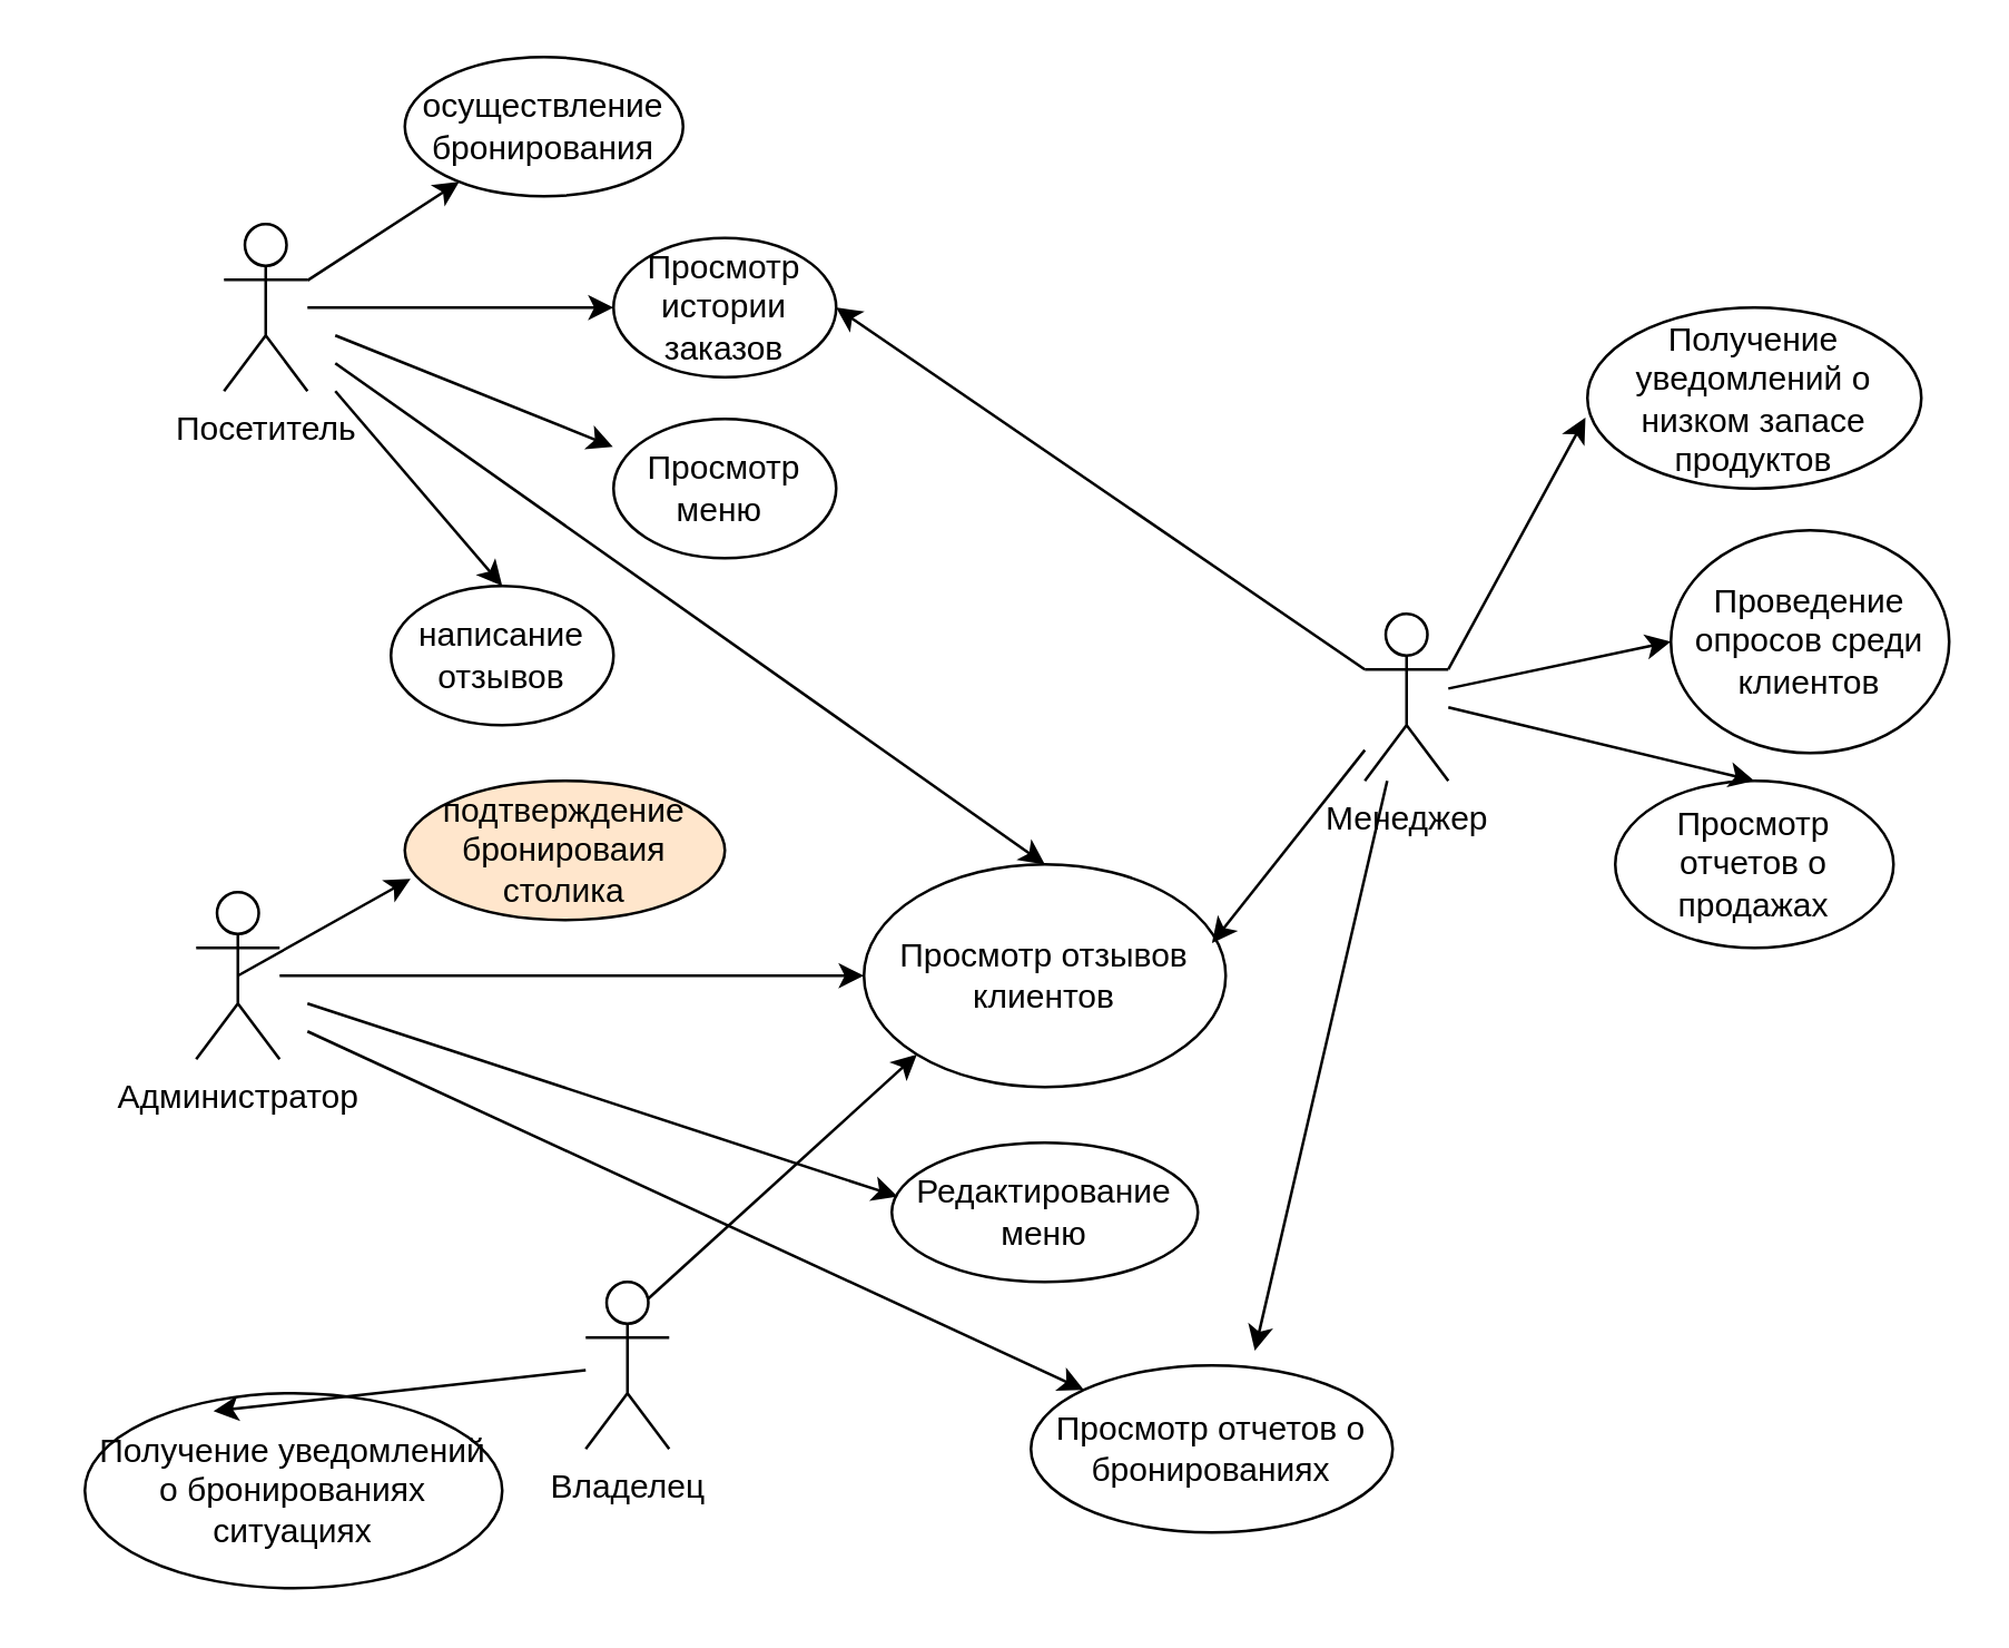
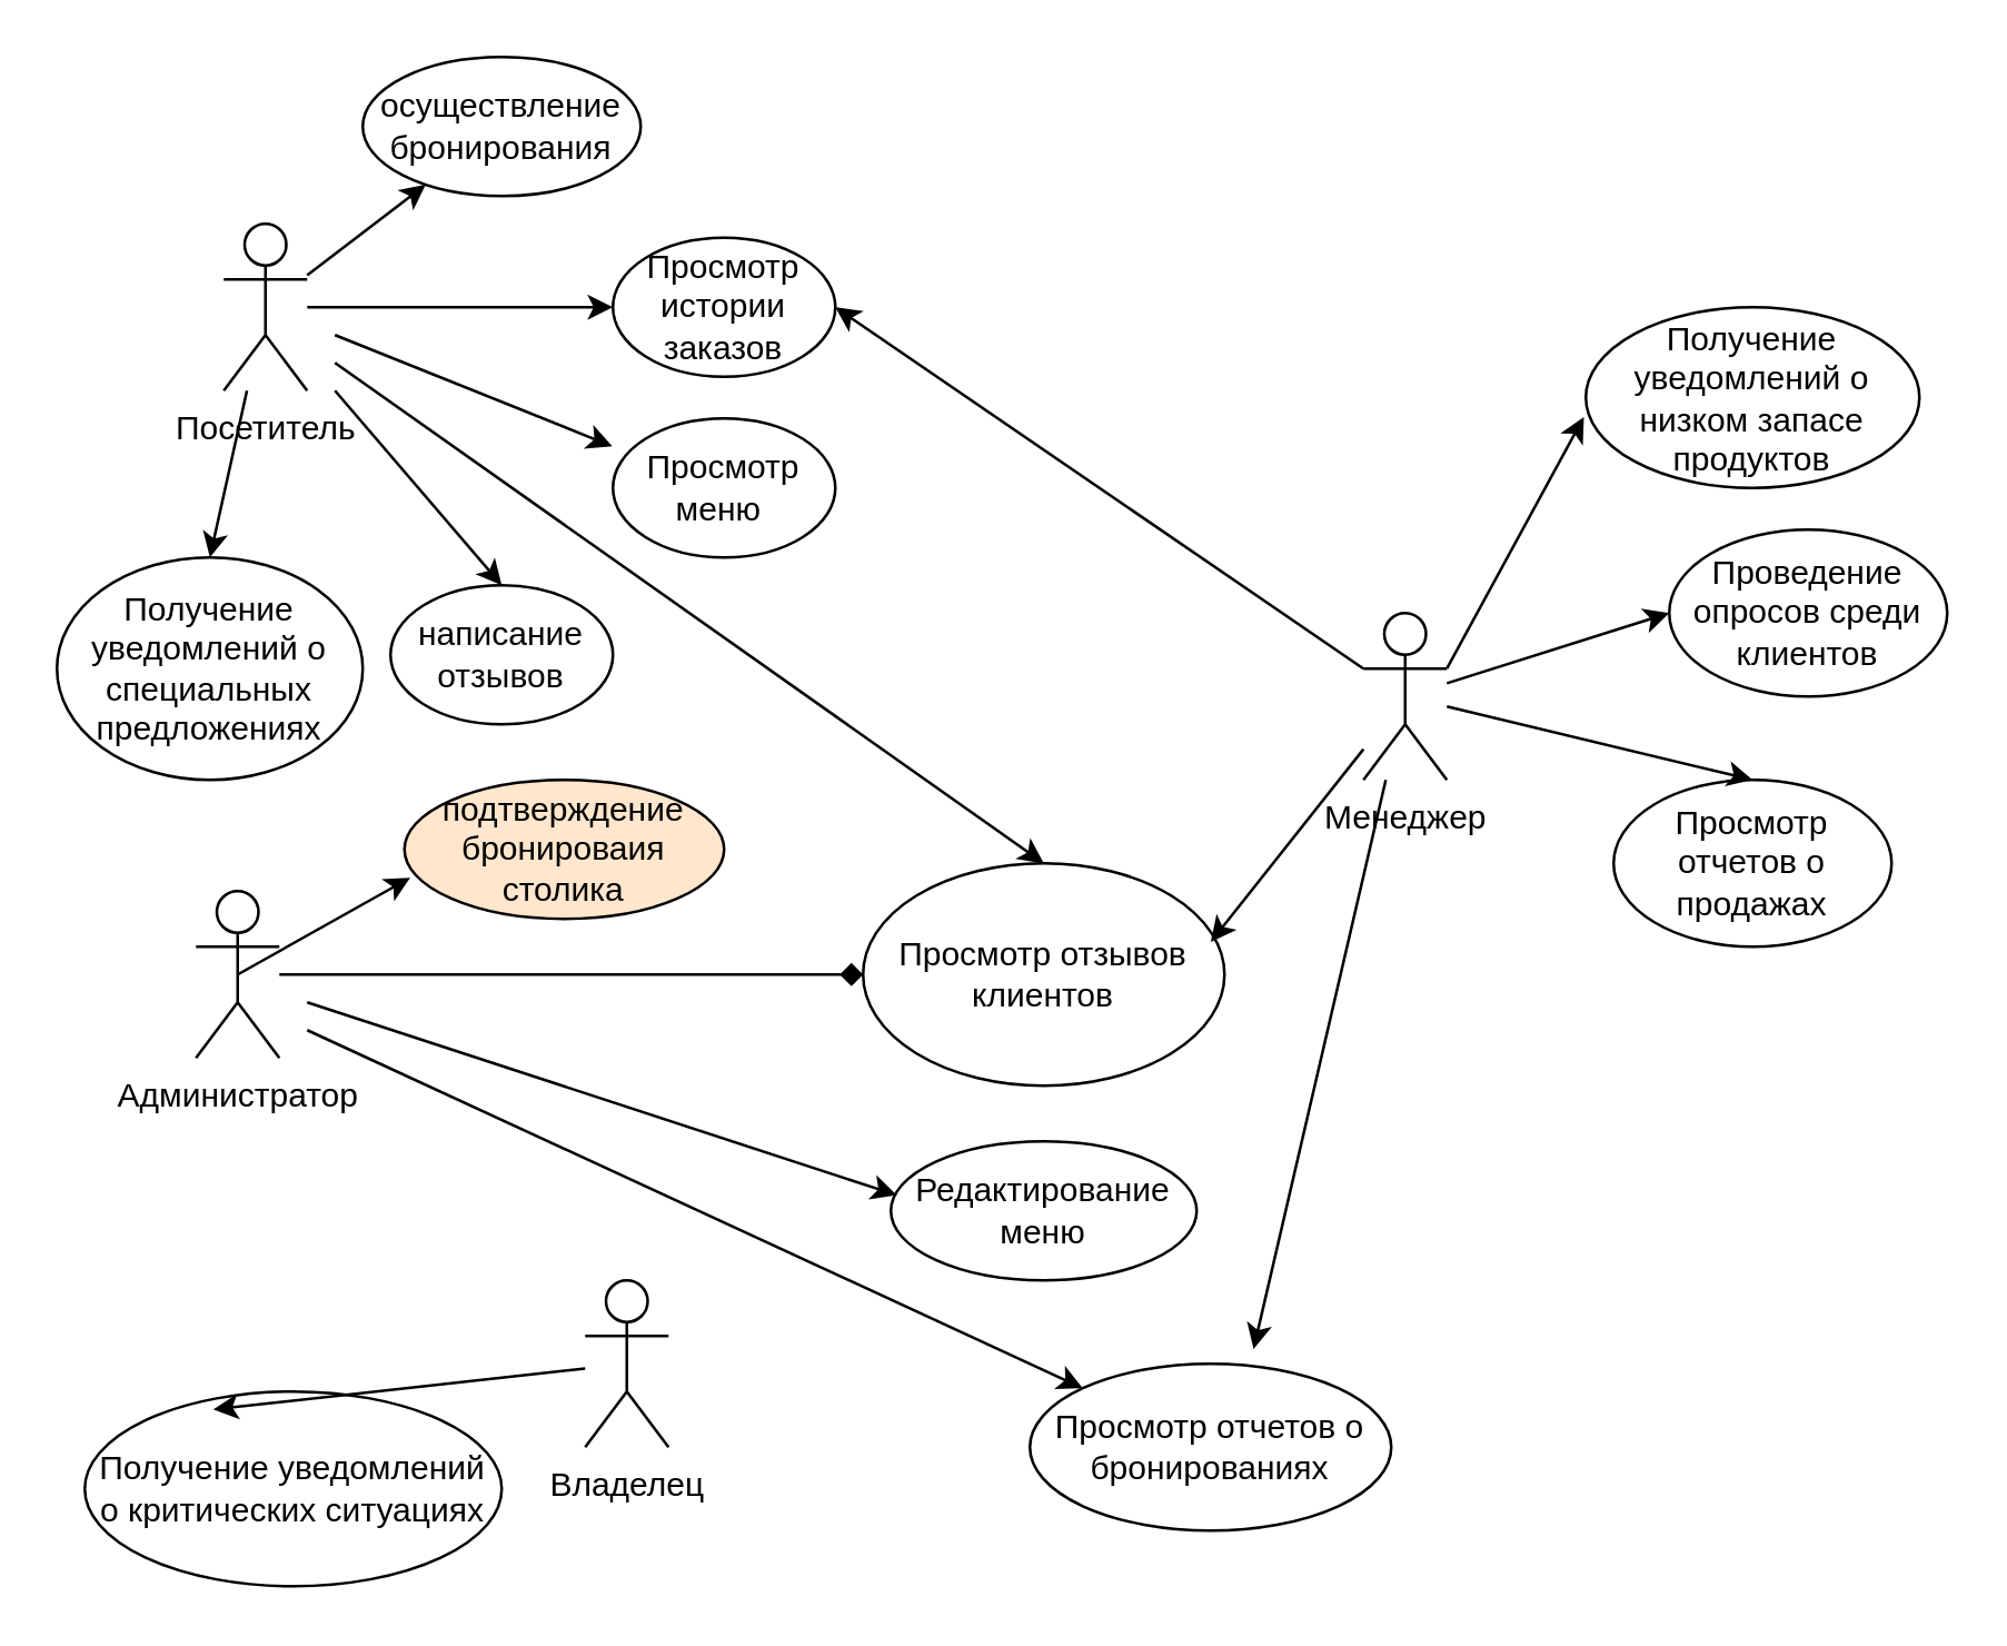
  <mxCell id="0" />
  <mxCell id="1" parent="0" />
- <mxCell id="2" value="" style="edgeStyle=orthogonalEdgeStyle;rounded=0;orthogonalLoop=1;jettySize=auto;html=1;" parent="1" source="3" target="11" edge="1"><mxGeometry relative="1" as="geometry" /></mxCell>
+ <mxCell id="2" value="" style="edgeStyle=orthogonalEdgeStyle;rounded=0;orthogonalLoop=1;jettySize=auto;html=1;endArrow=diamond;" parent="1" source="3" target="11" edge="1"><mxGeometry relative="1" as="geometry" /></mxCell>
  <mxCell id="3" value="Администратор" style="shape=umlActor;verticalLabelPosition=bottom;verticalAlign=top;html=1;outlineConnect=0;" parent="1" vertex="1"><mxGeometry x="70" y="320" width="30" height="60" as="geometry" /></mxCell>
  <mxCell id="4" value="" style="edgeStyle=orthogonalEdgeStyle;rounded=0;orthogonalLoop=1;jettySize=auto;html=1;" parent="1" source="5" target="8" edge="1"><mxGeometry relative="1" as="geometry" /></mxCell>
  <mxCell id="5" value="Посетитель" style="shape=umlActor;verticalLabelPosition=bottom;verticalAlign=top;html=1;outlineConnect=0;" parent="1" vertex="1"><mxGeometry x="80" y="80" width="30" height="60" as="geometry" /></mxCell>
  <mxCell id="6" value="Менеджер" style="shape=umlActor;verticalLabelPosition=bottom;verticalAlign=top;html=1;outlineConnect=0;" parent="1" vertex="1"><mxGeometry x="490" y="220" width="30" height="60" as="geometry" /></mxCell>
  <mxCell id="7" value="Владелец" style="shape=umlActor;verticalLabelPosition=bottom;verticalAlign=top;html=1;outlineConnect=0;" parent="1" vertex="1"><mxGeometry x="210" y="460" width="30" height="60" as="geometry" /></mxCell>
  <mxCell id="8" value="Просмотр истории заказов" style="ellipse;whiteSpace=wrap;html=1;" parent="1" vertex="1"><mxGeometry x="220" y="85" width="80" height="50" as="geometry" /></mxCell>
  <mxCell id="9" value="Просмотр меню&amp;nbsp;" style="ellipse;whiteSpace=wrap;html=1;" parent="1" vertex="1"><mxGeometry x="220" y="150" width="80" height="50" as="geometry" /></mxCell>
  <mxCell id="10" value="" style="endArrow=classic;html=1;rounded=0;entryX=-0.003;entryY=0.2;entryDx=0;entryDy=0;entryPerimeter=0;" parent="1" target="9" edge="1"><mxGeometry width="50" height="50" relative="1" as="geometry"><mxPoint x="120" y="120" as="sourcePoint" /><mxPoint x="190" y="120" as="targetPoint" /></mxGeometry></mxCell>
  <mxCell id="11" value="Просмотр отзывов клиентов" style="ellipse;whiteSpace=wrap;html=1;" parent="1" vertex="1"><mxGeometry x="310" y="310" width="130" height="80" as="geometry" /></mxCell>
  <mxCell id="12" value="" style="endArrow=classic;html=1;rounded=0;entryX=0.5;entryY=0;entryDx=0;entryDy=0;" parent="1" target="11" edge="1"><mxGeometry width="50" height="50" relative="1" as="geometry"><mxPoint x="120" y="130" as="sourcePoint" /><mxPoint x="180" y="190" as="targetPoint" /></mxGeometry></mxCell>
  <mxCell id="13" value="Просмотр отчетов о продажах" style="ellipse;whiteSpace=wrap;html=1;" parent="1" vertex="1"><mxGeometry x="580" y="280" width="100" height="60" as="geometry" /></mxCell>
  <mxCell id="14" value="" style="endArrow=classic;html=1;rounded=0;entryX=0.5;entryY=0;entryDx=0;entryDy=0;" parent="1" source="6" target="13" edge="1"><mxGeometry width="50" height="50" relative="1" as="geometry"><mxPoint x="530" y="110" as="sourcePoint" /><mxPoint x="500" y="170" as="targetPoint" /></mxGeometry></mxCell>
  <mxCell id="15" value="написание отзывов" style="ellipse;whiteSpace=wrap;html=1;" parent="1" vertex="1"><mxGeometry x="140" y="210" width="80" height="50" as="geometry" /></mxCell>
  <mxCell id="16" value="" style="endArrow=classic;html=1;rounded=0;entryX=0.5;entryY=0;entryDx=0;entryDy=0;" parent="1" target="15" edge="1"><mxGeometry width="50" height="50" relative="1" as="geometry"><mxPoint x="120" y="140" as="sourcePoint" /><mxPoint x="315" y="320" as="targetPoint" /></mxGeometry></mxCell>
  <mxCell id="17" value="Редактирование меню" style="ellipse;whiteSpace=wrap;html=1;" parent="1" vertex="1"><mxGeometry x="320" y="410" width="110" height="50" as="geometry" /></mxCell>
  <mxCell id="18" value="" style="endArrow=classic;html=1;rounded=0;entryX=0.019;entryY=0.387;entryDx=0;entryDy=0;entryPerimeter=0;" parent="1" target="17" edge="1"><mxGeometry width="50" height="50" relative="1" as="geometry"><mxPoint x="110" y="360" as="sourcePoint" /><mxPoint x="305" y="540" as="targetPoint" /></mxGeometry></mxCell>
  <mxCell id="19" value="Просмотр отчетов о бронированиях" style="ellipse;whiteSpace=wrap;html=1;" parent="1" vertex="1"><mxGeometry x="370" y="490" width="130" height="60" as="geometry" /></mxCell>
  <mxCell id="20" value="" style="endArrow=classic;html=1;rounded=0;entryX=0;entryY=0;entryDx=0;entryDy=0;" parent="1" target="19" edge="1"><mxGeometry width="50" height="50" relative="1" as="geometry"><mxPoint x="110" y="370" as="sourcePoint" /><mxPoint x="396" y="439" as="targetPoint" /></mxGeometry></mxCell>
  <mxCell id="21" value="" style="endArrow=classic;html=1;rounded=0;entryX=0.619;entryY=-0.089;entryDx=0;entryDy=0;entryPerimeter=0;" parent="1" source="6" target="19" edge="1"><mxGeometry width="50" height="50" relative="1" as="geometry"><mxPoint x="550" y="290" as="sourcePoint" /><mxPoint x="380" y="450" as="targetPoint" /></mxGeometry></mxCell>
  <mxCell id="22" value="" style="endArrow=classic;html=1;rounded=0;entryX=1;entryY=0.5;entryDx=0;entryDy=0;exitX=0;exitY=0.333;exitDx=0;exitDy=0;exitPerimeter=0;" parent="1" source="6" target="8" edge="1"><mxGeometry width="50" height="50" relative="1" as="geometry"><mxPoint x="530" y="230" as="sourcePoint" /><mxPoint x="235" y="-20" as="targetPoint" /></mxGeometry></mxCell>
  <mxCell id="23" value="" style="endArrow=classic;html=1;rounded=0;exitX=1;exitY=0.333;exitDx=0;exitDy=0;exitPerimeter=0;entryX=-0.006;entryY=0.607;entryDx=0;entryDy=0;entryPerimeter=0;" parent="1" source="6" target="24" edge="1"><mxGeometry width="50" height="50" relative="1" as="geometry"><mxPoint x="590" y="230" as="sourcePoint" /><mxPoint x="620" y="170" as="targetPoint" /></mxGeometry></mxCell>
  <mxCell id="24" value="Получение уведомлений о низком запасе продуктов" style="ellipse;whiteSpace=wrap;html=1;" parent="1" vertex="1"><mxGeometry x="570" y="110" width="120" height="65" as="geometry" /></mxCell>
- <mxCell id="25" value="Получение уведомлений о бронированиях ситуациях" style="ellipse;whiteSpace=wrap;html=1;" parent="1" vertex="1"><mxGeometry x="30" y="500" width="150" height="70" as="geometry" /></mxCell>
- <mxCell id="28" value="Проведение опросов среди клиентов" style="ellipse;whiteSpace=wrap;html=1;" parent="1" vertex="1"><mxGeometry x="600" y="190" width="100" height="80" as="geometry" /></mxCell>
- <mxCell id="29" value="" style="endArrow=classic;html=1;rounded=0;exitX=0.75;exitY=0.1;exitDx=0;exitDy=0;exitPerimeter=0;entryX=0;entryY=1;entryDx=0;entryDy=0;" parent="1" source="7" target="11" edge="1"><mxGeometry width="50" height="50" relative="1" as="geometry"><mxPoint x="260" y="450" as="sourcePoint" /><mxPoint x="310" y="400" as="targetPoint" /></mxGeometry></mxCell>
+ <mxCell id="25" value="Получение уведомлений о критических ситуациях" style="ellipse;whiteSpace=wrap;html=1;" parent="1" vertex="1"><mxGeometry x="30" y="500" width="150" height="70" as="geometry" /></mxCell>
+ <mxCell id="26" value="Получение уведомлений о специальных предложениях" style="ellipse;whiteSpace=wrap;html=1;" parent="1" vertex="1"><mxGeometry y="200" width="110" height="80" as="geometry" x="20" /></mxCell>
+ <mxCell id="27" value="" style="endArrow=classic;html=1;rounded=0;entryX=0.5;entryY=0;entryDx=0;entryDy=0;" parent="1" source="5" target="26" edge="1"><mxGeometry width="50" height="50" relative="1" as="geometry"><mxPoint x="80" y="170" as="sourcePoint" /><mxPoint x="225" y="355" as="targetPoint" /></mxGeometry></mxCell>
+ <mxCell id="28" value="Проведение опросов среди клиентов" style="ellipse;whiteSpace=wrap;html=1;" parent="1" vertex="1"><mxGeometry x="600" y="190" width="100" height="60" as="geometry" /></mxCell>
  <mxCell id="30" value="" style="endArrow=classic;html=1;rounded=0;entryX=0.962;entryY=0.354;entryDx=0;entryDy=0;entryPerimeter=0;" parent="1" source="6" target="11" edge="1"><mxGeometry width="50" height="50" relative="1" as="geometry"><mxPoint x="260" y="450" as="sourcePoint" /><mxPoint x="310" y="400" as="targetPoint" /></mxGeometry></mxCell>
  <mxCell id="31" value="" style="endArrow=classic;html=1;rounded=0;entryX=0.308;entryY=0.092;entryDx=0;entryDy=0;entryPerimeter=0;" parent="1" source="7" target="25" edge="1"><mxGeometry width="50" height="50" relative="1" as="geometry"><mxPoint x="90" y="550" as="sourcePoint" /><mxPoint x="100" y="500" as="targetPoint" /></mxGeometry></mxCell>
  <mxCell id="32" value="" style="endArrow=classic;html=1;rounded=0;entryX=0;entryY=0.5;entryDx=0;entryDy=0;" parent="1" source="6" target="28" edge="1"><mxGeometry width="50" height="50" relative="1" as="geometry"><mxPoint x="640" y="270" as="sourcePoint" /><mxPoint x="620" y="240" as="targetPoint" /></mxGeometry></mxCell>
  <mxCell id="33" value="подтверждение бронироваия столика" style="ellipse;whiteSpace=wrap;html=1;fillColor=#ffe6cc;" vertex="1" parent="1"><mxGeometry x="145" y="280" width="115" height="50" as="geometry" /></mxCell>
  <mxCell id="34" value="" style="endArrow=classic;html=1;rounded=0;entryX=0.018;entryY=0.704;entryDx=0;entryDy=0;entryPerimeter=0;exitX=0.5;exitY=0.5;exitDx=0;exitDy=0;exitPerimeter=0;" edge="1" parent="1" source="3" target="33"><mxGeometry width="50" height="50" relative="1" as="geometry"><mxPoint x="100" y="340" as="sourcePoint" /><mxPoint x="150" y="290" as="targetPoint" /></mxGeometry></mxCell>
  <mxCell id="35" value="" style="endArrow=classic;html=1;rounded=0;" edge="1" parent="1" source="5" target="36"><mxGeometry width="50" height="50" relative="1" as="geometry"><mxPoint x="110" y="100" as="sourcePoint" /><mxPoint x="190" y="70" as="targetPoint" /></mxGeometry></mxCell>
- <mxCell id="36" value="осуществление бронирования" style="ellipse;whiteSpace=wrap;html=1;" vertex="1" parent="1"><mxGeometry x="145" y="20" width="100" height="50" as="geometry" /></mxCell>
+ <mxCell id="36" value="осуществление бронирования" style="ellipse;whiteSpace=wrap;html=1;" vertex="1" parent="1"><mxGeometry x="130" y="20" width="100" height="50" as="geometry" /></mxCell>
